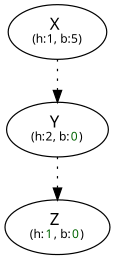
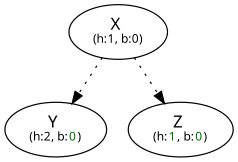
  digraph {
    fontname="Noto Sans"
    node [fontname="Noto Sans"]
    edge [fontname="Noto Sans" style=dotted]
    n1 [label=<Y <br/><font point-size="10">(h:2, b:<font color="darkgreen">0</font>)</font>>]
    n2 [label=<Z <br/><font point-size="10">(h:<font color="darkgreen">1</font>, b:<font color="darkgreen">0</font>)</font>>]
-   n3 [label=<X <br/><font point-size="10">(h:1, b:5)</font>>]
-   n1 -> n2
+   n3 [label=<X <br/><font point-size="10">(h:1, b:0)</font>>]
+   n3 -> n2
    n3 -> n1
  }
